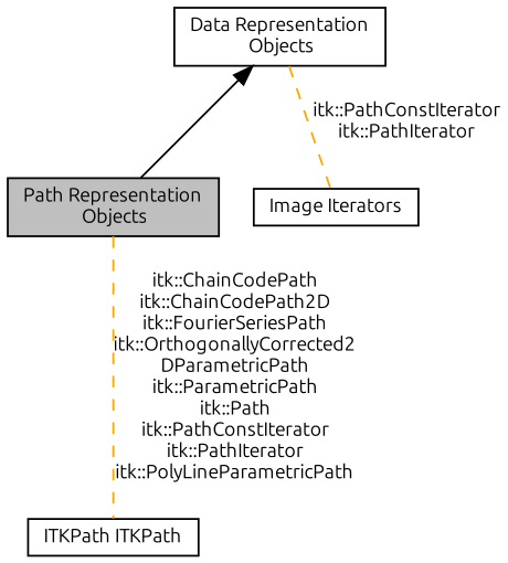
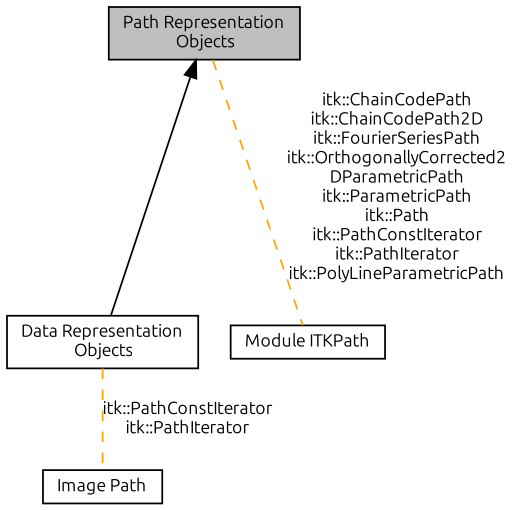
  digraph {
    fontname=Ubuntu
    rankdir=TB
    node [color=black fillcolor=white fontname=Ubuntu fontsize=10 shape=box style=filled]
    edge [dir=none fontname=Ubuntu fontsize=10 labelfontname=Helvetica labelfontsize=10 shape=plaintext style=dashed color=orange]
    n1 [height=0.2 label="Data Representation\l Objects" width=0.4]
    n2 [fillcolor=grey75 fontcolor=black height=0.2 label="Path Representation\l Objects" width=0.4]
-   n3 [height=0.2 label="Image Iterators" width=0.4]
-   n4 [height=0.2 label="ITKPath ITKPath" width=0.4]
-   n1 -> n2 [dir=back style=solid color=""]
+   n3 [height=0.2 label="Image Path" width=0.4]
+   n4 [height=0.2 label="Module ITKPath" width=0.4]
+   n2 -> n1 [dir=back style=solid color=""]
    n1 -> n3 [label="itk::PathConstIterator\nitk::PathIterator"]
    n2 -> n4 [label="itk::ChainCodePath\nitk::ChainCodePath2D\nitk::FourierSeriesPath\nitk::OrthogonallyCorrected2\lDParametricPath\nitk::ParametricPath\nitk::Path\nitk::PathConstIterator\nitk::PathIterator\nitk::PolyLineParametricPath"]
  }
